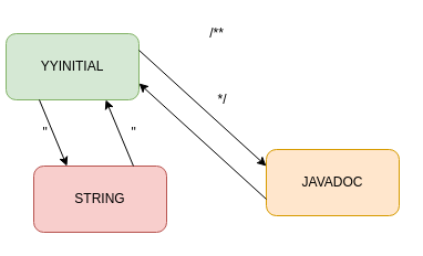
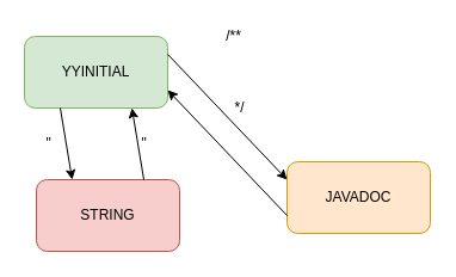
  <mxCell id="0" />
  <mxCell id="1" parent="0" />
- <mxCell id="2" value="YYINITIAL" style="rounded=1;whiteSpace=wrap;html=1;fillColor=#d5e8d4;strokeColor=#82b366;" vertex="1" parent="1"><mxGeometry x="5" y="30" width="120" height="60" as="geometry" /></mxCell>
+ <mxCell id="2" value="YYINITIAL" style="rounded=1;whiteSpace=wrap;html=1;fillColor=#d5e8d4;strokeColor=#82b366;" vertex="1" parent="1"><mxGeometry x="20" y="30" width="120" height="60" as="geometry" /></mxCell>
  <mxCell id="3" value="JAVADOC" style="rounded=1;whiteSpace=wrap;html=1;fillColor=#ffe6cc;strokeColor=#d79b00;" vertex="1" parent="1"><mxGeometry x="240" y="135" width="120" height="60" as="geometry" /></mxCell>
  <mxCell id="4" value="STRING" style="rounded=1;whiteSpace=wrap;html=1;fillColor=#f8cecc;strokeColor=#b85450;" vertex="1" parent="1"><mxGeometry x="30" y="150" width="120" height="60" as="geometry" /></mxCell>
  <mxCell id="5" value="&quot;" style="text;html=1;align=center;verticalAlign=middle;resizable=0;points=[];autosize=1;" vertex="1" parent="1"><mxGeometry x="30" y="110" width="20" height="20" as="geometry" /></mxCell>
  <mxCell id="6" value="&quot;" style="text;html=1;align=center;verticalAlign=middle;resizable=0;points=[];autosize=1;" vertex="1" parent="1"><mxGeometry x="110" y="110" width="20" height="20" as="geometry" /></mxCell>
  <mxCell id="7" value="" style="endArrow=classic;html=1;exitX=1;exitY=0.25;exitDx=0;exitDy=0;entryX=0;entryY=0.25;entryDx=0;entryDy=0;" edge="1" parent="1" source="2" target="3"><mxGeometry width="50" height="50" relative="1" as="geometry"><mxPoint x="150" y="70" as="sourcePoint" /><mxPoint x="200" y="20" as="targetPoint" /></mxGeometry></mxCell>
  <mxCell id="8" value="" style="endArrow=classic;html=1;exitX=0;exitY=0.75;exitDx=0;exitDy=0;entryX=1;entryY=0.75;entryDx=0;entryDy=0;" edge="1" parent="1" source="3" target="2"><mxGeometry width="50" height="50" relative="1" as="geometry"><mxPoint x="310" y="140" as="sourcePoint" /><mxPoint x="360" y="90" as="targetPoint" /></mxGeometry></mxCell>
  <mxCell id="9" value="" style="endArrow=classic;html=1;exitX=0.25;exitY=1;exitDx=0;exitDy=0;entryX=0.25;entryY=0;entryDx=0;entryDy=0;" edge="1" parent="1" source="2" target="4"><mxGeometry width="50" height="50" relative="1" as="geometry"><mxPoint x="20" y="150" as="sourcePoint" /><mxPoint x="80" y="130" as="targetPoint" /></mxGeometry></mxCell>
  <mxCell id="10" value="" style="endArrow=classic;html=1;exitX=0.75;exitY=0;exitDx=0;exitDy=0;entryX=0.75;entryY=1;entryDx=0;entryDy=0;" edge="1" parent="1" source="4" target="2"><mxGeometry width="50" height="50" relative="1" as="geometry"><mxPoint x="70.8" y="102.22" as="sourcePoint" /><mxPoint x="70.8" y="158.62" as="targetPoint" /></mxGeometry></mxCell>
  <mxCell id="11" value="/**" style="text;html=1;align=center;verticalAlign=middle;resizable=0;points=[];autosize=1;" vertex="1" parent="1"><mxGeometry x="180" y="20" width="30" height="20" as="geometry" /></mxCell>
  <mxCell id="12" value="*/" style="text;html=1;align=center;verticalAlign=middle;resizable=0;points=[];autosize=1;" vertex="1" parent="1"><mxGeometry x="190" y="80" width="20" height="20" as="geometry" /></mxCell>
